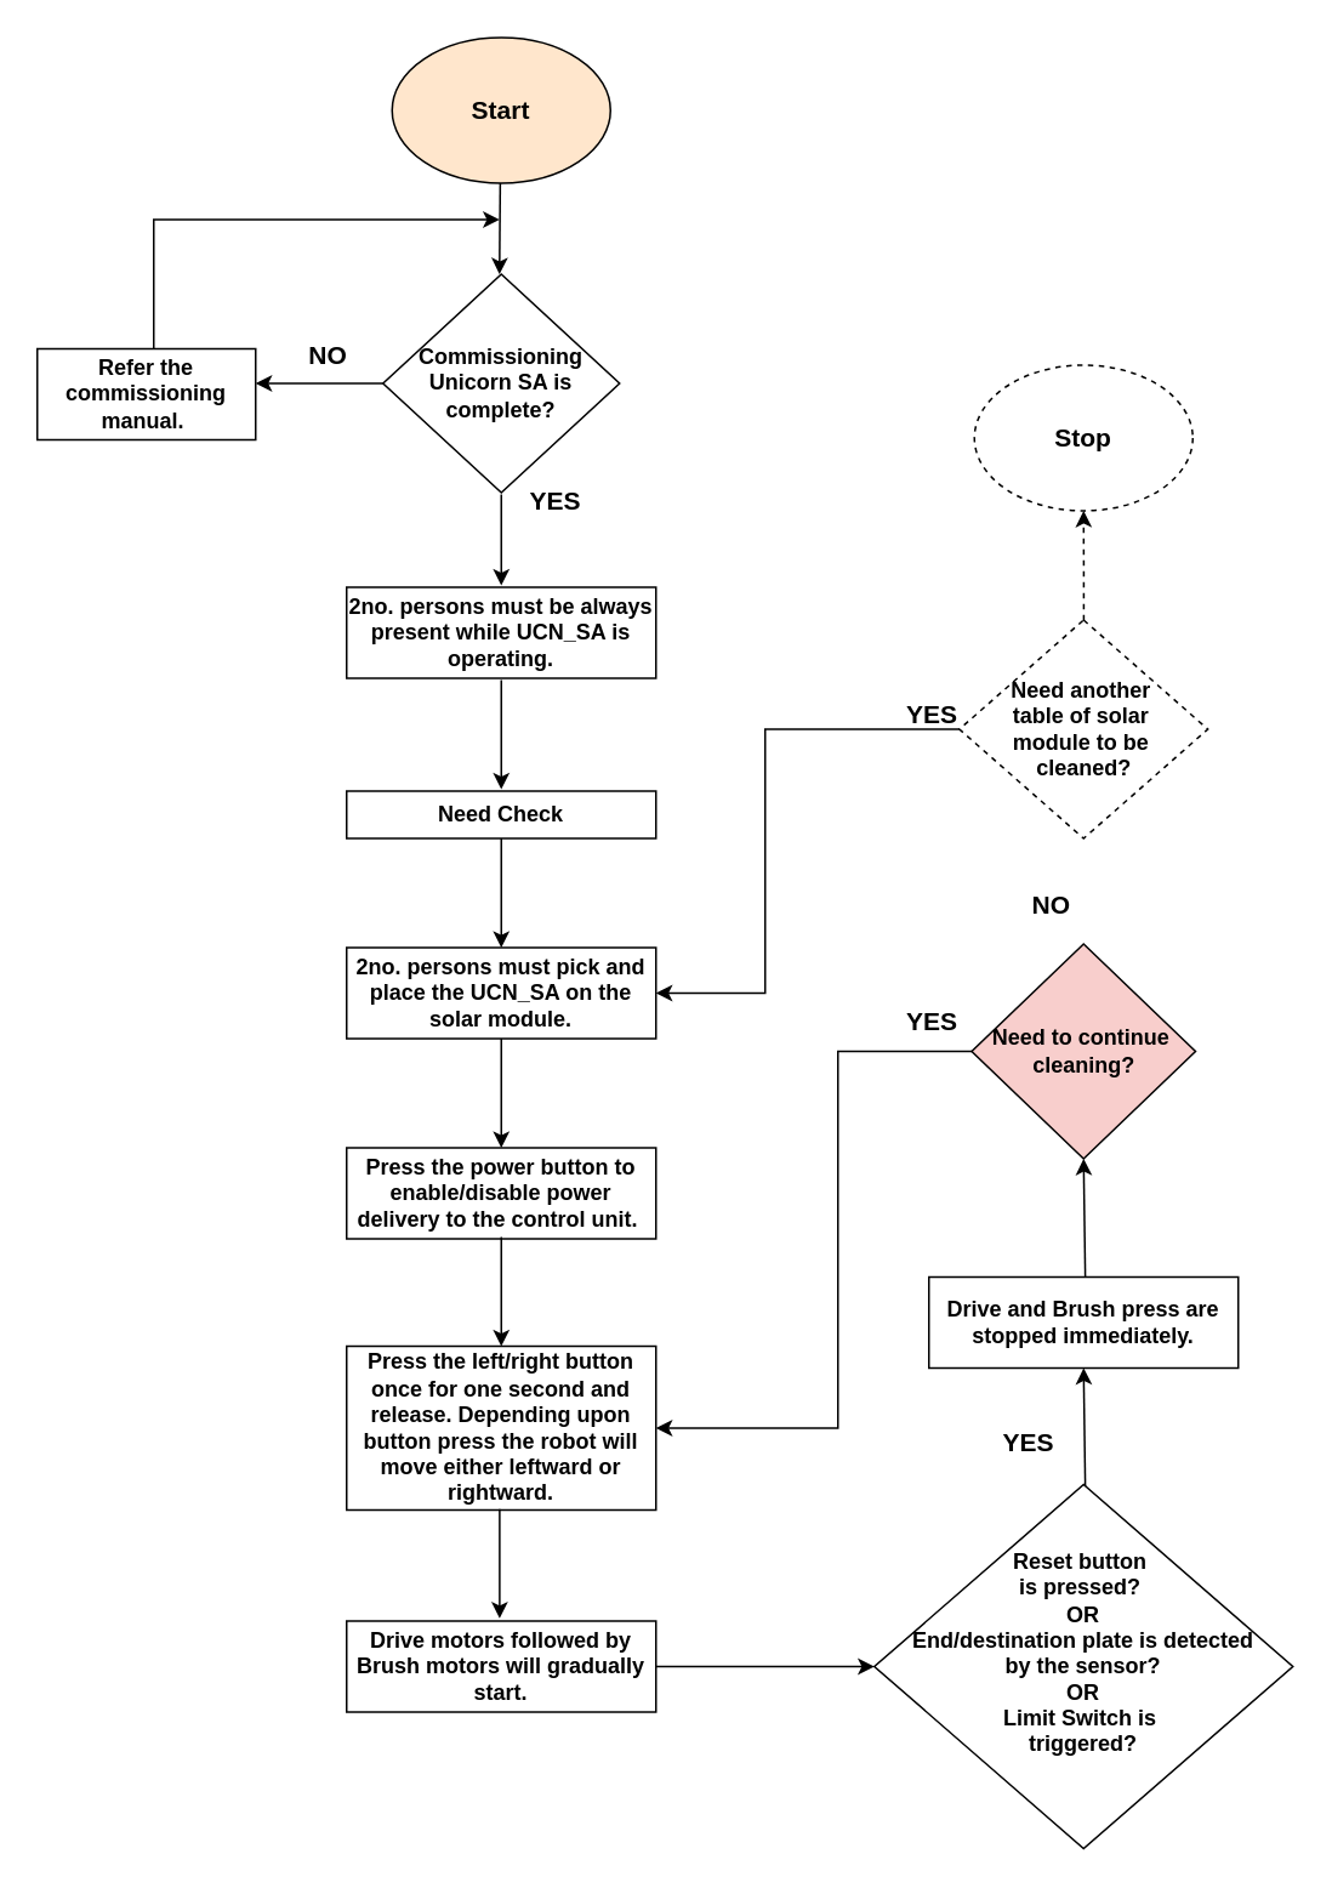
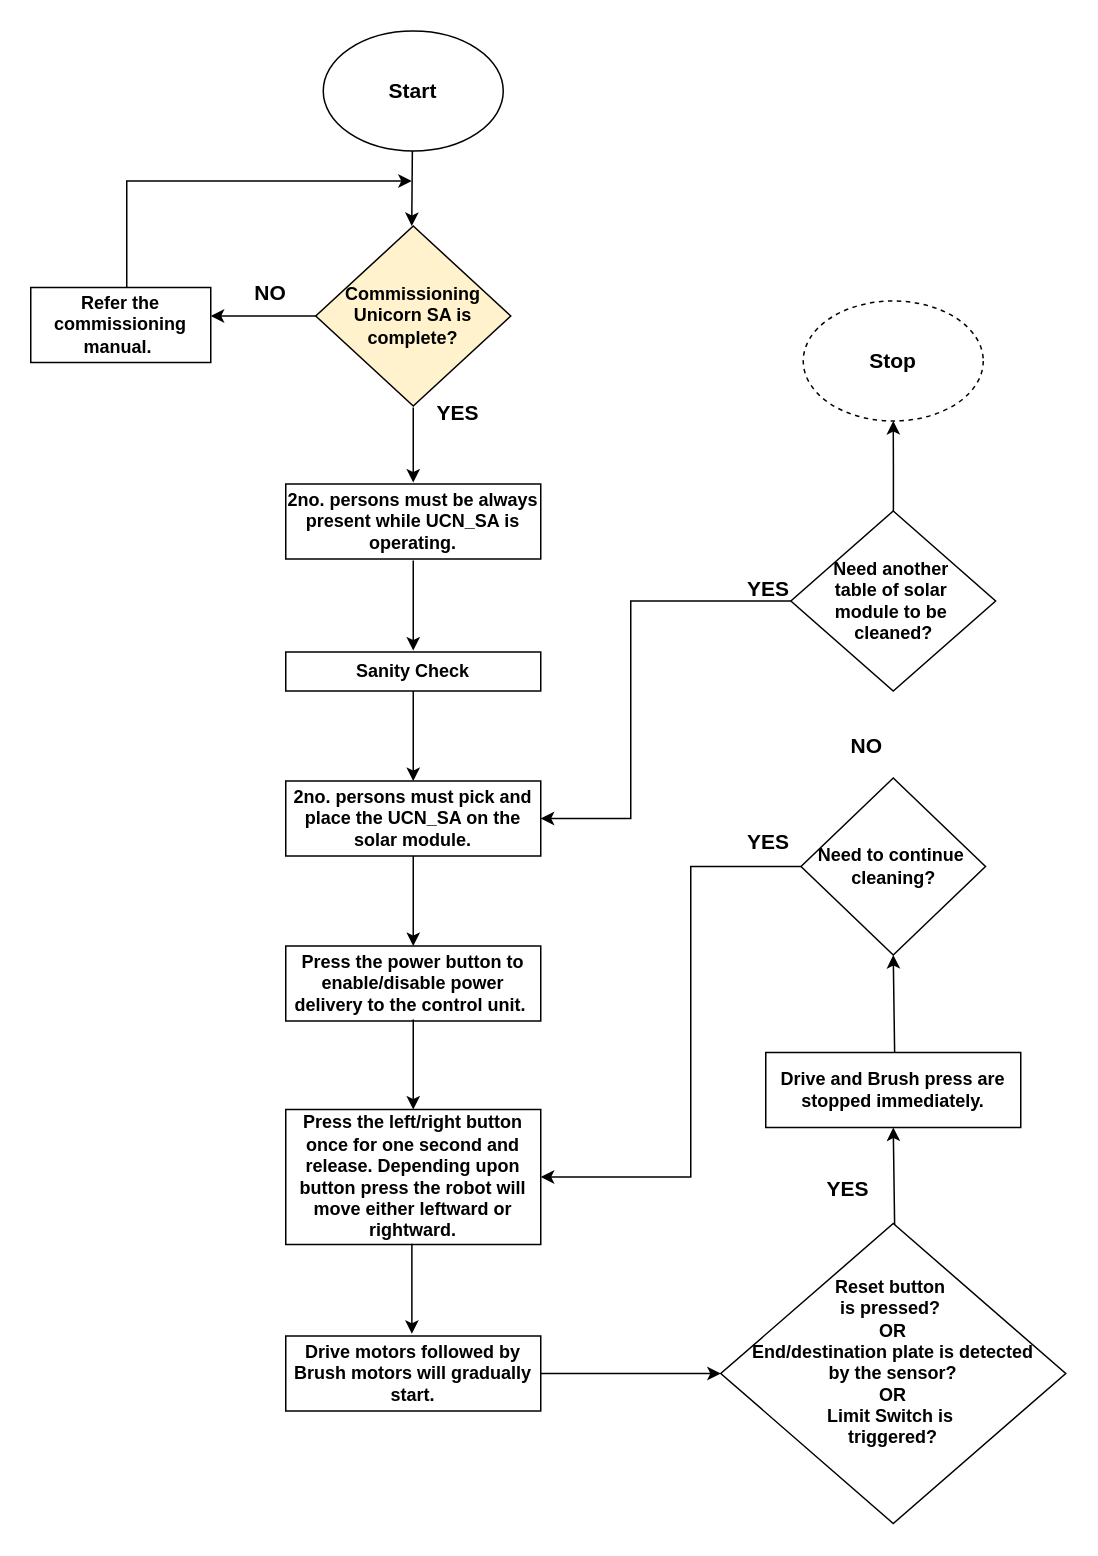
  <mxCell id="0" />
  <mxCell id="1" parent="0" />
  <mxCell id="2" value="&lt;font face=&quot;Arial, sans-serif&quot;&gt;&lt;span style=&quot;white-space-collapse: preserve;&quot;&gt;&lt;b style=&quot;&quot;&gt;2no. persons must be always present while UCN_SA is operating.&lt;/b&gt;&lt;/span&gt;&lt;/font&gt;" style="rounded=0;whiteSpace=wrap;html=1;fontSize=12;glass=0;strokeWidth=1;shadow=0;" vertex="1" parent="1"><mxGeometry x="190" y="322" width="170" height="50" as="geometry" /></mxCell>
- <mxCell id="3" value="&lt;b&gt;Need Check&lt;/b&gt;" style="rounded=0;whiteSpace=wrap;html=1;fontSize=12;glass=0;strokeWidth=1;shadow=0;" vertex="1" parent="1"><mxGeometry x="190" y="434" width="170" height="26" as="geometry" /></mxCell>
+ <mxCell id="3" value="&lt;b&gt;Sanity Check&lt;/b&gt;" style="rounded=0;whiteSpace=wrap;html=1;fontSize=12;glass=0;strokeWidth=1;shadow=0;" vertex="1" parent="1"><mxGeometry x="190" y="434" width="170" height="26" as="geometry" /></mxCell>
  <mxCell id="4" value="&lt;b style=&quot;&quot;&gt;2no. persons must pick and place the UCN_SA on the solar module.&lt;/b&gt;" style="rounded=0;whiteSpace=wrap;html=1;fontSize=12;glass=0;strokeWidth=1;shadow=0;" vertex="1" parent="1"><mxGeometry x="190" y="520" width="170" height="50" as="geometry" /></mxCell>
  <mxCell id="5" style="edgeStyle=orthogonalEdgeStyle;rounded=0;orthogonalLoop=1;jettySize=auto;html=1;exitX=0;exitY=0.5;exitDx=0;exitDy=0;entryX=1;entryY=0.5;entryDx=0;entryDy=0;" edge="1" parent="1" source="31" target="18"><mxGeometry relative="1" as="geometry"><Array as="points"><mxPoint x="460" y="577" /><mxPoint x="460" y="784" /></Array></mxGeometry></mxCell>
  <mxCell id="6" value="&lt;b&gt;Press the power button to enable/disable power delivery to the control unit.&amp;nbsp;&lt;/b&gt;" style="rounded=0;whiteSpace=wrap;html=1;fontSize=12;glass=0;strokeWidth=1;shadow=0;" vertex="1" parent="1"><mxGeometry x="190" y="630" width="170" height="50" as="geometry" /></mxCell>
  <mxCell id="7" value="&lt;b&gt;Drive and Brush press are stopped immediately.&lt;/b&gt;" style="rounded=0;whiteSpace=wrap;html=1;fontSize=12;glass=0;strokeWidth=1;shadow=0;" vertex="1" parent="1"><mxGeometry x="510" y="701" width="170" height="50" as="geometry" /></mxCell>
  <mxCell id="8" value="" style="endArrow=classic;html=1;rounded=0;exitX=0.5;exitY=1;exitDx=0;exitDy=0;entryX=0.5;entryY=0;entryDx=0;entryDy=0;" edge="1" parent="1"><mxGeometry width="50" height="50" relative="1" as="geometry"><mxPoint x="275" y="271" as="sourcePoint" /><mxPoint x="275" y="321" as="targetPoint" /></mxGeometry></mxCell>
- <mxCell id="9" value="&lt;font style=&quot;font-size: 14px;&quot;&gt;&lt;b&gt;Start&lt;/b&gt;&lt;/font&gt;" style="ellipse;whiteSpace=wrap;html=1;fillColor=#ffe6cc;" vertex="1" parent="1"><mxGeometry x="215" y="20" width="120" height="80" as="geometry" /></mxCell>
- <mxCell id="10" value="&lt;span style=&quot;font-family: Arial, sans-serif; white-space-collapse: preserve;&quot;&gt;&lt;font&gt;&lt;b&gt;Commissioning  Unicorn SA is complete?&lt;/b&gt;&lt;/font&gt;&lt;/span&gt;" style="rhombus;whiteSpace=wrap;html=1;" vertex="1" parent="1"><mxGeometry x="210" y="150" width="130" height="120" as="geometry" /></mxCell>
+ <mxCell id="9" value="&lt;font style=&quot;font-size: 14px;&quot;&gt;&lt;b&gt;Start&lt;/b&gt;&lt;/font&gt;" style="ellipse;whiteSpace=wrap;html=1;" vertex="1" parent="1"><mxGeometry x="215" y="20" width="120" height="80" as="geometry" /></mxCell>
+ <mxCell id="10" value="&lt;span style=&quot;font-family: Arial, sans-serif; white-space-collapse: preserve;&quot;&gt;&lt;font&gt;&lt;b&gt;Commissioning  Unicorn SA is complete?&lt;/b&gt;&lt;/font&gt;&lt;/span&gt;" style="rhombus;whiteSpace=wrap;html=1;fillColor=#fff2cc;" vertex="1" parent="1"><mxGeometry x="210" y="150" width="130" height="120" as="geometry" /></mxCell>
  <mxCell id="11" value="" style="endArrow=classic;html=1;rounded=0;exitX=0.5;exitY=1;exitDx=0;exitDy=0;" edge="1" parent="1"><mxGeometry width="50" height="50" relative="1" as="geometry"><mxPoint x="274.41" y="100" as="sourcePoint" /><mxPoint x="274" y="150" as="targetPoint" /></mxGeometry></mxCell>
  <mxCell id="12" value="&lt;font style=&quot;font-size: 14px;&quot;&gt;&lt;b&gt;YES&lt;/b&gt;&lt;/font&gt;" style="text;html=1;align=center;verticalAlign=middle;whiteSpace=wrap;rounded=0;" vertex="1" parent="1"><mxGeometry x="275" y="260" width="60" height="30" as="geometry" /></mxCell>
  <mxCell id="13" value="&lt;font style=&quot;font-size: 14px;&quot;&gt;&lt;b&gt;NO&lt;/b&gt;&lt;/font&gt;" style="text;html=1;align=center;verticalAlign=middle;whiteSpace=wrap;rounded=0;" vertex="1" parent="1"><mxGeometry x="150" y="180" width="60" height="30" as="geometry" /></mxCell>
  <mxCell id="14" value="" style="endArrow=classic;html=1;rounded=0;exitX=0.5;exitY=1;exitDx=0;exitDy=0;entryX=0.5;entryY=0;entryDx=0;entryDy=0;" edge="1" parent="1"><mxGeometry width="50" height="50" relative="1" as="geometry"><mxPoint x="275" y="373" as="sourcePoint" /><mxPoint x="275" y="433" as="targetPoint" /></mxGeometry></mxCell>
  <mxCell id="15" value="" style="endArrow=classic;html=1;rounded=0;exitX=0.5;exitY=1;exitDx=0;exitDy=0;entryX=0.5;entryY=0;entryDx=0;entryDy=0;" edge="1" parent="1"><mxGeometry width="50" height="50" relative="1" as="geometry"><mxPoint x="275" y="460" as="sourcePoint" /><mxPoint x="275" y="520" as="targetPoint" /></mxGeometry></mxCell>
  <mxCell id="16" value="" style="endArrow=classic;html=1;rounded=0;exitX=0.5;exitY=1;exitDx=0;exitDy=0;entryX=0.5;entryY=0;entryDx=0;entryDy=0;" edge="1" parent="1"><mxGeometry width="50" height="50" relative="1" as="geometry"><mxPoint x="275" y="570" as="sourcePoint" /><mxPoint x="275" y="630" as="targetPoint" /></mxGeometry></mxCell>
  <mxCell id="17" value="" style="endArrow=classic;html=1;rounded=0;exitX=0.5;exitY=1;exitDx=0;exitDy=0;entryX=0.5;entryY=0;entryDx=0;entryDy=0;" edge="1" parent="1"><mxGeometry width="50" height="50" relative="1" as="geometry"><mxPoint x="275" y="679" as="sourcePoint" /><mxPoint x="275" y="739" as="targetPoint" /></mxGeometry></mxCell>
  <mxCell id="18" value="&lt;b&gt;Press the left/right button once for one second and release. Depending upon button press the robot will move either leftward or rightward.&lt;/b&gt;" style="rounded=0;whiteSpace=wrap;html=1;fontSize=12;glass=0;strokeWidth=1;shadow=0;" vertex="1" parent="1"><mxGeometry x="190" y="739" width="170" height="90" as="geometry" /></mxCell>
  <mxCell id="19" value="&lt;font style=&quot;font-size: 14px;&quot;&gt;&lt;b&gt;NO&lt;/b&gt;&lt;/font&gt;" style="text;html=1;align=center;verticalAlign=middle;whiteSpace=wrap;rounded=0;" vertex="1" parent="1"><mxGeometry x="560" y="490" width="35" height="13.5" as="geometry" /></mxCell>
  <mxCell id="20" style="edgeStyle=orthogonalEdgeStyle;rounded=0;orthogonalLoop=1;jettySize=auto;html=1;entryX=1;entryY=0.5;entryDx=0;entryDy=0;" edge="1" parent="1" source="22" target="4"><mxGeometry relative="1" as="geometry"><Array as="points"><mxPoint x="420" y="400" /><mxPoint x="420" y="545" /></Array></mxGeometry></mxCell>
- <mxCell id="21" value="" style="edgeStyle=orthogonalEdgeStyle;rounded=0;orthogonalLoop=1;jettySize=auto;html=1;dashed=1;" edge="1" parent="1" source="22" target="24"><mxGeometry relative="1" as="geometry" /></mxCell>
- <mxCell id="22" value="&lt;b&gt;Need another&amp;nbsp;&lt;/b&gt;&lt;div&gt;&lt;b&gt;table of solar&amp;nbsp;&lt;/b&gt;&lt;/div&gt;&lt;div&gt;&lt;b&gt;module to be&amp;nbsp;&lt;/b&gt;&lt;/div&gt;&lt;div&gt;&lt;b&gt;cleaned?&lt;/b&gt;&lt;/div&gt;" style="rhombus;whiteSpace=wrap;html=1;dashed=1;" vertex="1" parent="1"><mxGeometry x="526.75" y="340" width="136.5" height="120" as="geometry" /></mxCell>
+ <mxCell id="21" value="" style="edgeStyle=orthogonalEdgeStyle;rounded=0;orthogonalLoop=1;jettySize=auto;html=1;" edge="1" parent="1" source="22" target="24"><mxGeometry relative="1" as="geometry" /></mxCell>
+ <mxCell id="22" value="&lt;b&gt;Need another&amp;nbsp;&lt;/b&gt;&lt;div&gt;&lt;b&gt;table of solar&amp;nbsp;&lt;/b&gt;&lt;/div&gt;&lt;div&gt;&lt;b&gt;module to be&amp;nbsp;&lt;/b&gt;&lt;/div&gt;&lt;div&gt;&lt;b&gt;cleaned?&lt;/b&gt;&lt;/div&gt;" style="rhombus;whiteSpace=wrap;html=1;" vertex="1" parent="1"><mxGeometry x="526.75" y="340" width="136.5" height="120" as="geometry" /></mxCell>
  <mxCell id="23" value="&lt;font style=&quot;font-size: 14px;&quot;&gt;&lt;b&gt;YES&lt;/b&gt;&lt;/font&gt;" style="text;html=1;align=center;verticalAlign=middle;whiteSpace=wrap;rounded=0;" vertex="1" parent="1"><mxGeometry x="550" y="790" width="30" height="4" as="geometry" /></mxCell>
  <mxCell id="24" value="&lt;font style=&quot;font-size: 14px;&quot;&gt;&lt;b&gt;Stop&lt;/b&gt;&lt;/font&gt;" style="ellipse;whiteSpace=wrap;html=1;dashed=1;" vertex="1" parent="1"><mxGeometry x="535" y="200" width="120" height="80" as="geometry" /></mxCell>
  <mxCell id="25" value="&lt;font face=&quot;Arial, sans-serif&quot;&gt;&lt;span style=&quot;white-space-collapse: preserve;&quot;&gt;&lt;b&gt;Refer the commissioning manual. &lt;/b&gt;&lt;/span&gt;&lt;/font&gt;" style="rounded=0;whiteSpace=wrap;html=1;fontSize=12;glass=0;strokeWidth=1;shadow=0;" vertex="1" parent="1"><mxGeometry x="20" y="191" width="120" height="50" as="geometry" /></mxCell>
  <mxCell id="26" value="" style="endArrow=classic;html=1;rounded=0;entryX=1;entryY=0.5;entryDx=0;entryDy=0;exitX=1;exitY=1;exitDx=0;exitDy=0;" edge="1" parent="1" source="13"><mxGeometry width="50" height="50" relative="1" as="geometry"><mxPoint x="180" y="210" as="sourcePoint" /><mxPoint x="140" y="210" as="targetPoint" /></mxGeometry></mxCell>
  <mxCell id="27" value="" style="endArrow=classic;html=1;rounded=0;" edge="1" parent="1"><mxGeometry relative="1" as="geometry"><mxPoint x="84" y="191" as="sourcePoint" /><mxPoint x="274" y="120" as="targetPoint" /><Array as="points"><mxPoint x="84" y="120" /></Array></mxGeometry></mxCell>
  <mxCell id="28" value="&lt;b style=&quot;&quot;&gt;Drive motors followed by Brush motors will gradually start.&lt;/b&gt;" style="rounded=0;whiteSpace=wrap;html=1;fontSize=12;glass=0;strokeWidth=1;shadow=0;" vertex="1" parent="1"><mxGeometry x="190" y="890" width="170" height="50" as="geometry" /></mxCell>
  <mxCell id="29" value="" style="endArrow=classic;html=1;rounded=0;exitX=0.5;exitY=1;exitDx=0;exitDy=0;entryX=0.5;entryY=0;entryDx=0;entryDy=0;" edge="1" parent="1"><mxGeometry width="50" height="50" relative="1" as="geometry"><mxPoint x="274.09" y="828.5" as="sourcePoint" /><mxPoint x="274.09" y="888.5" as="targetPoint" /></mxGeometry></mxCell>
  <mxCell id="30" value="&lt;div&gt;&lt;div&gt;&lt;b&gt;Reset button&amp;nbsp;&lt;/b&gt;&lt;/div&gt;&lt;div&gt;&lt;b&gt;is&amp;nbsp;&lt;/b&gt;&lt;b style=&quot;background-color: initial;&quot;&gt;pressed&lt;/b&gt;&lt;b style=&quot;background-color: initial;&quot;&gt;?&amp;nbsp;&lt;/b&gt;&lt;/div&gt;&lt;div&gt;&lt;b style=&quot;background-color: initial;&quot;&gt;OR&lt;/b&gt;&lt;/div&gt;&lt;/div&gt;&lt;div&gt;&lt;b style=&quot;background-color: initial;&quot;&gt;End/destination&amp;nbsp;&lt;/b&gt;&lt;b style=&quot;background-color: initial;&quot;&gt;plate is detected&lt;/b&gt;&lt;/div&gt;&lt;div&gt;&lt;b&gt;&amp;nbsp;by the sensor?&amp;nbsp;&lt;/b&gt;&lt;/div&gt;&lt;div&gt;&lt;b&gt;OR&lt;/b&gt;&lt;/div&gt;&lt;div&gt;&lt;b&gt;Limit Switch is&amp;nbsp;&lt;/b&gt;&lt;/div&gt;&lt;div&gt;&lt;b&gt;triggered?&lt;/b&gt;&lt;b&gt;&lt;/b&gt;&lt;/div&gt;&lt;div&gt;&lt;br&gt;&lt;/div&gt;" style="rhombus;whiteSpace=wrap;html=1;" vertex="1" parent="1"><mxGeometry x="480" y="815" width="230" height="200" as="geometry" /></mxCell>
- <mxCell id="31" value="&lt;b&gt;Need to continue&lt;/b&gt;&lt;b style=&quot;background-color: initial;&quot;&gt;&amp;nbsp;&lt;/b&gt;&lt;div&gt;&lt;b style=&quot;background-color: initial;&quot;&gt;cleaning?&lt;/b&gt;&lt;/div&gt;" style="rhombus;whiteSpace=wrap;html=1;fillColor=#f8cecc;" vertex="1" parent="1"><mxGeometry x="533.5" y="518" width="123" height="118" as="geometry" /></mxCell>
+ <mxCell id="31" value="&lt;b&gt;Need to continue&lt;/b&gt;&lt;b style=&quot;background-color: initial;&quot;&gt;&amp;nbsp;&lt;/b&gt;&lt;div&gt;&lt;b style=&quot;background-color: initial;&quot;&gt;cleaning?&lt;/b&gt;&lt;/div&gt;" style="rhombus;whiteSpace=wrap;html=1;" vertex="1" parent="1"><mxGeometry x="533.5" y="518" width="123" height="118" as="geometry" /></mxCell>
  <mxCell id="32" value="" style="endArrow=classic;html=1;rounded=0;entryX=0;entryY=0.5;entryDx=0;entryDy=0;exitX=1;exitY=0.5;exitDx=0;exitDy=0;" edge="1" parent="1" source="28" target="30"><mxGeometry width="50" height="50" relative="1" as="geometry"><mxPoint x="202" y="921" as="sourcePoint" /><mxPoint x="31" y="1040" as="targetPoint" /><Array as="points" /></mxGeometry></mxCell>
  <mxCell id="33" value="&lt;font style=&quot;font-size: 14px;&quot;&gt;&lt;b&gt;YES&lt;/b&gt;&lt;/font&gt;" style="text;html=1;align=center;verticalAlign=middle;whiteSpace=wrap;rounded=0;" vertex="1" parent="1"><mxGeometry x="496.75" y="559" width="30" height="4" as="geometry" /></mxCell>
  <mxCell id="34" value="" style="endArrow=classic;html=1;rounded=0;exitX=0.5;exitY=1;exitDx=0;exitDy=0;entryX=0.424;entryY=1;entryDx=0;entryDy=0;entryPerimeter=0;" edge="1" parent="1"><mxGeometry width="50" height="50" relative="1" as="geometry"><mxPoint x="595.92" y="816" as="sourcePoint" /><mxPoint x="595" y="751" as="targetPoint" /></mxGeometry></mxCell>
  <mxCell id="35" value="" style="endArrow=classic;html=1;rounded=0;exitX=0.5;exitY=1;exitDx=0;exitDy=0;entryX=0.424;entryY=1;entryDx=0;entryDy=0;entryPerimeter=0;" edge="1" parent="1"><mxGeometry width="50" height="50" relative="1" as="geometry"><mxPoint x="595.92" y="701" as="sourcePoint" /><mxPoint x="595" y="636" as="targetPoint" /></mxGeometry></mxCell>
  <mxCell id="36" value="&lt;font style=&quot;font-size: 14px;&quot;&gt;&lt;b&gt;YES&lt;/b&gt;&lt;/font&gt;" style="text;html=1;align=center;verticalAlign=middle;whiteSpace=wrap;rounded=0;" vertex="1" parent="1"><mxGeometry x="496.75" y="390" width="30" height="4" as="geometry" /></mxCell>
